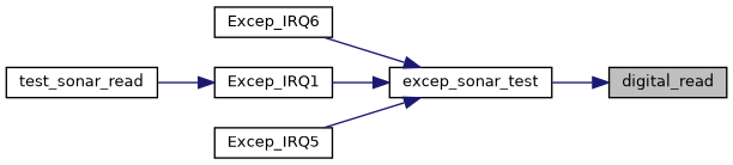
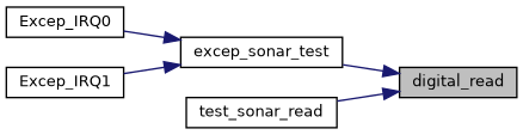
  digraph {
    rankdir=RL
    node [color=black fillcolor=white fontname=Helvetica fontsize=10 shape=record style=filled]
    edge [color=midnightblue dir=back fontname=Helvetica fontsize=10 labelfontname=Helvetica labelfontsize=10 style=solid]
    n1 [fillcolor=grey75 fontcolor=black height=0.2 label=digital_read width=0.4]
    n2 [height=0.2 label=excep_sonar_test width=0.4]
    n3 [height=0.2 label=test_sonar_read width=0.4]
-   n4 [height=0.2 label=Excep_IRQ6 width=0.4]
+   n4 [height=0.2 label=Excep_IRQ0 width=0.4]
    n5 [height=0.2 label=Excep_IRQ1 width=0.4]
-   n6 [height=0.2 label=Excep_IRQ5 width=0.4]
    n1 -> n2
-   n5 -> n3
+   n1 -> n3
    n2 -> n4
    n2 -> n5
-   n2 -> n6
  }
